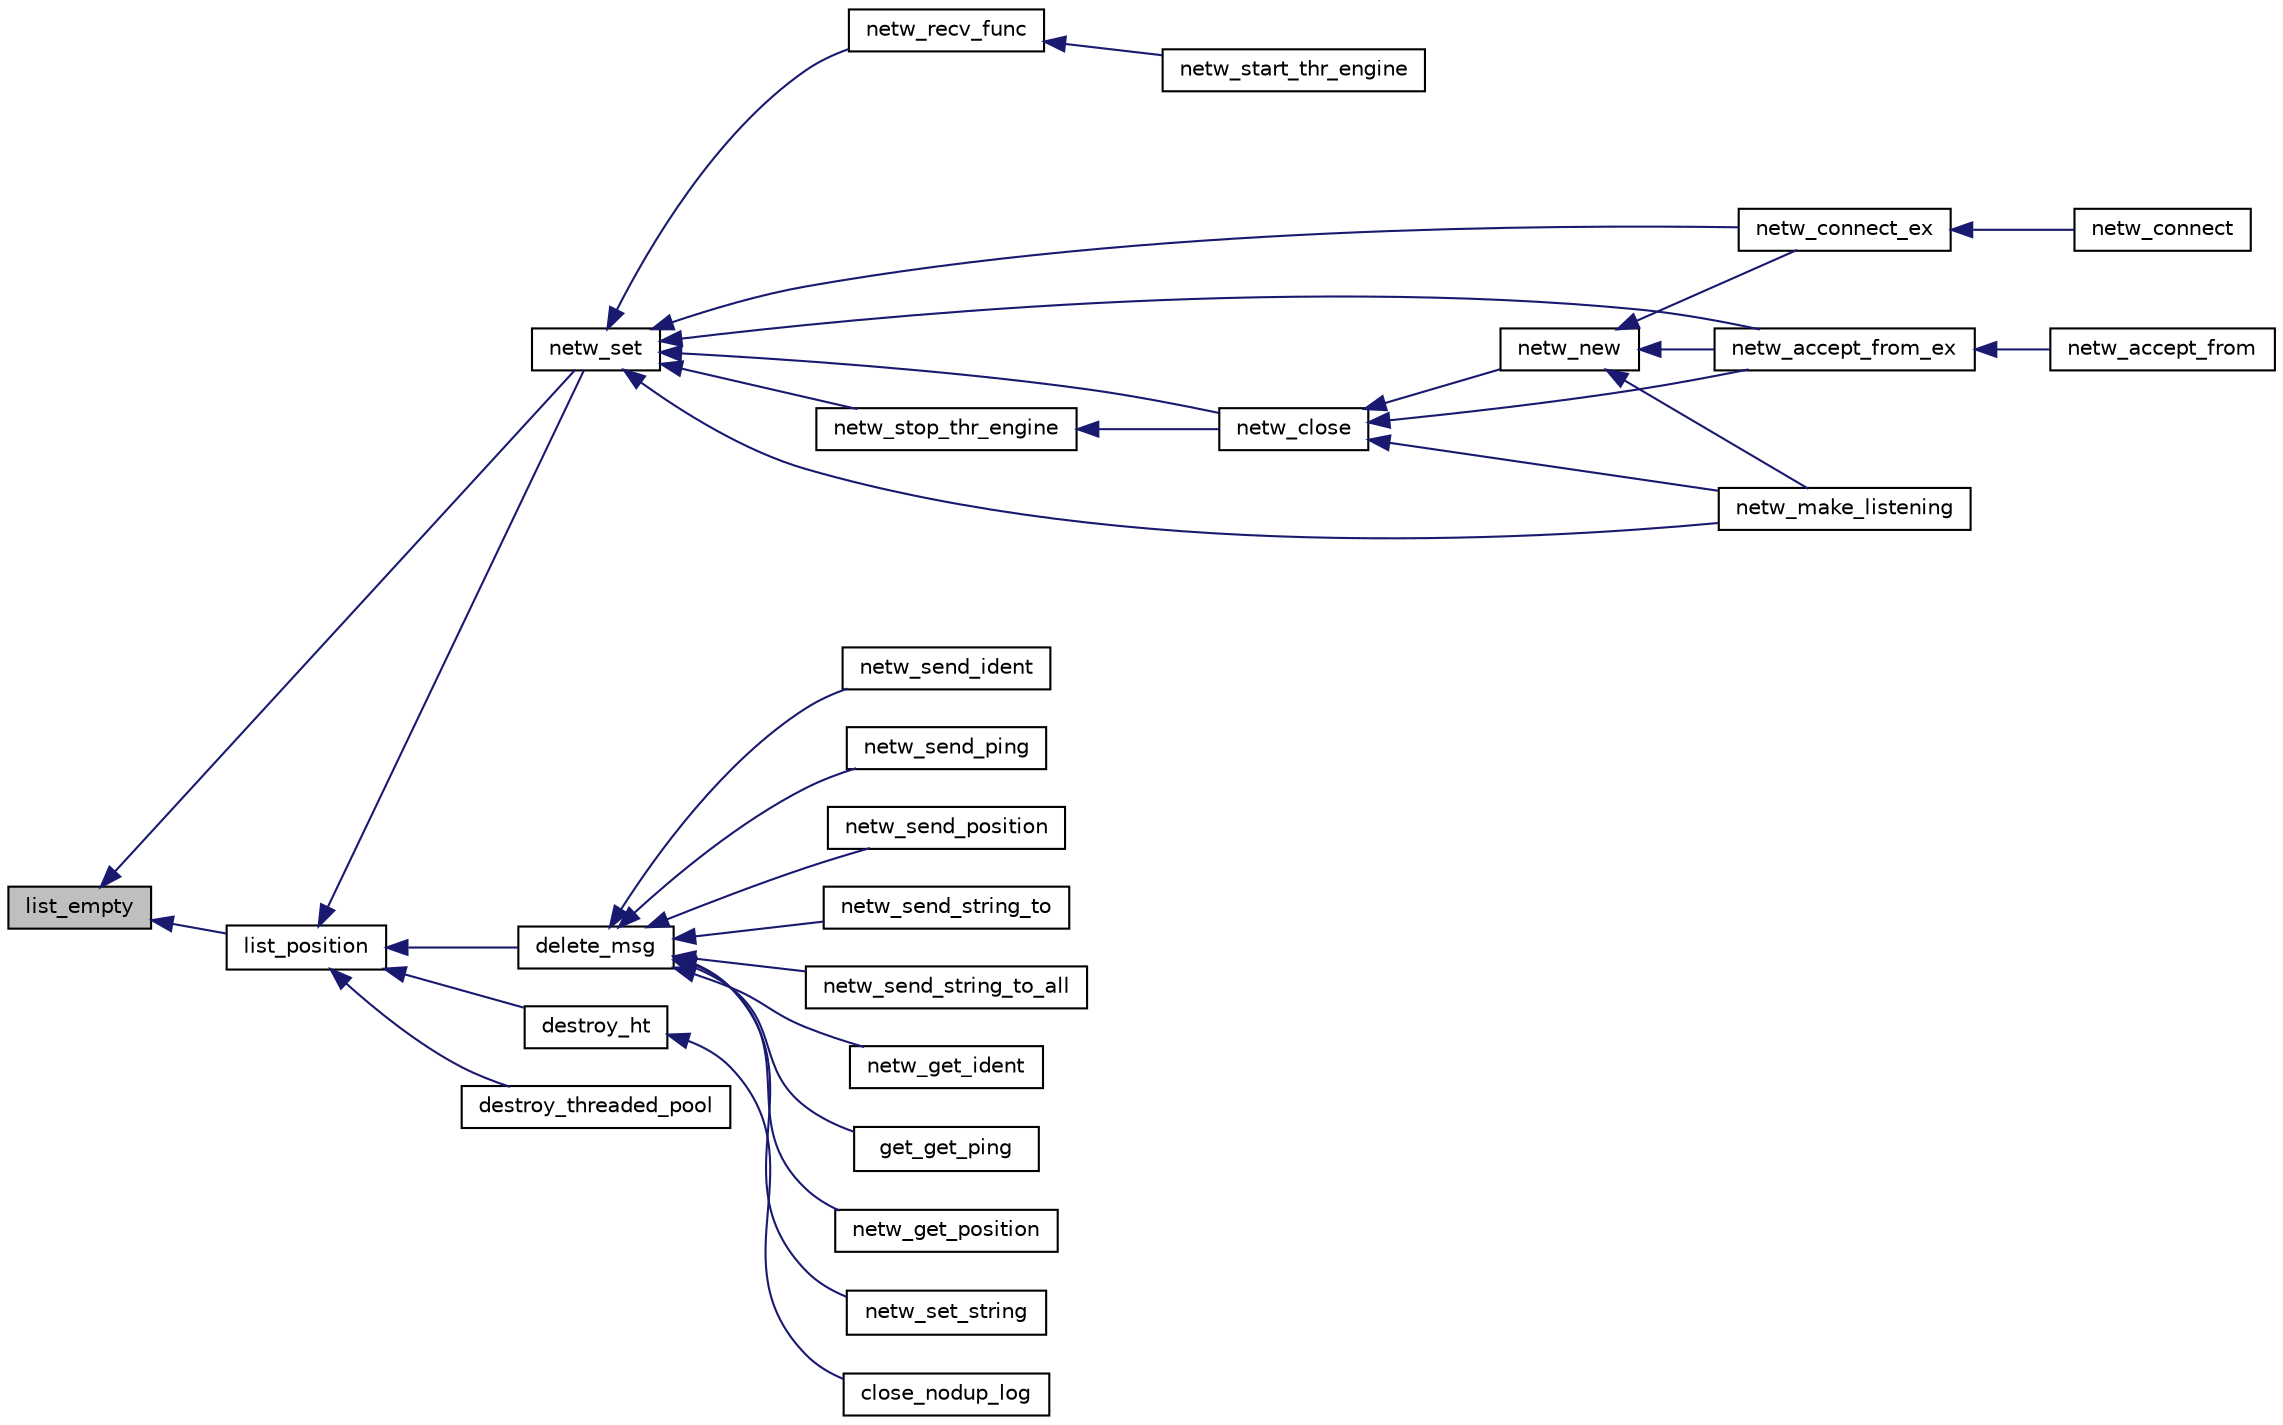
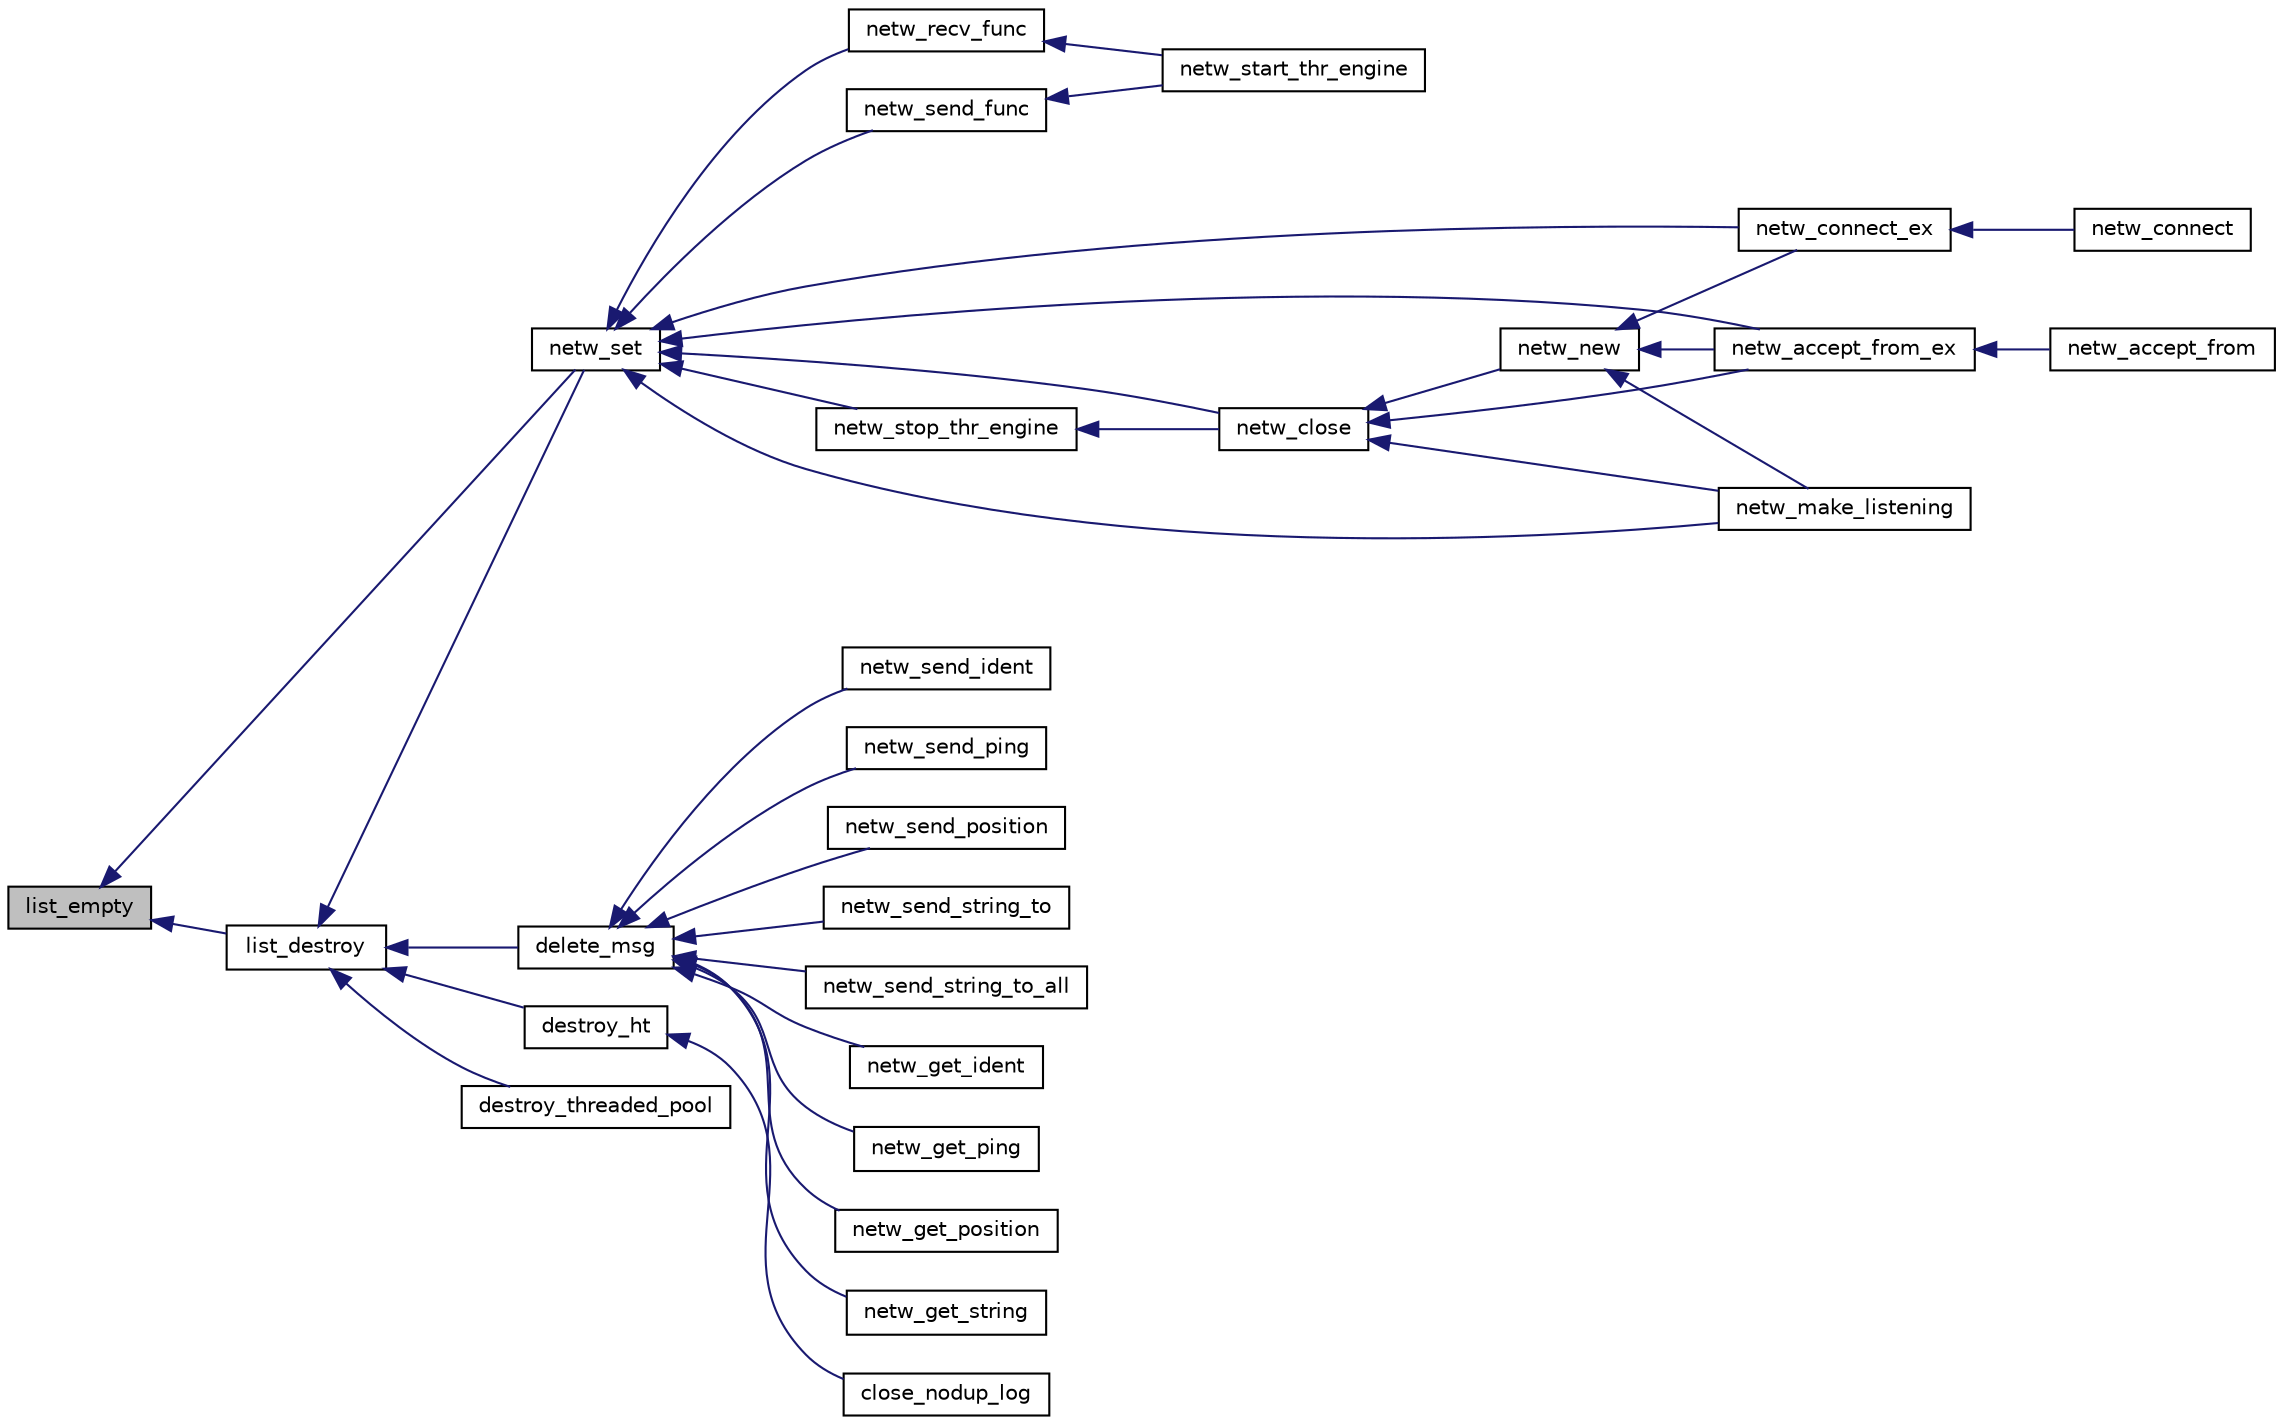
  digraph {
    rankdir=LR
    node [color=black fillcolor=white fontname=Helvetica fontsize=10 shape=record style=filled]
    edge [color=midnightblue dir=back fontname=Helvetica fontsize=10 labelfontname=Helvetica labelfontsize=10 style=solid]
    n1 [fillcolor=grey75 fontcolor=black height=0.2 label=list_empty width=0.4]
-   n2 [height=0.2 label=list_position width=0.4]
+   n2 [height=0.2 label=list_destroy width=0.4]
    n3 [height=0.2 label=netw_set width=0.4]
    n4 [height=0.2 label=delete_msg width=0.4]
    n5 [height=0.2 label=destroy_ht width=0.4]
    n6 [height=0.2 label=destroy_threaded_pool width=0.4]
    n7 [height=0.2 label=netw_accept_from_ex width=0.4]
    n8 [height=0.2 label=netw_close width=0.4]
    n9 [height=0.2 label=netw_connect_ex width=0.4]
    n10 [height=0.2 label=netw_make_listening width=0.4]
    n11 [height=0.2 label=netw_recv_func width=0.4]
+   n12 [height=0.2 label=netw_send_func width=0.4]
    n13 [height=0.2 label=netw_stop_thr_engine width=0.4]
    n14 [height=0.2 label=netw_get_ident width=0.4]
-   n15 [height=0.2 label=get_get_ping width=0.4]
+   n15 [height=0.2 label=netw_get_ping width=0.4]
    n16 [height=0.2 label=netw_get_position width=0.4]
-   n17 [height=0.2 label=netw_set_string width=0.4]
+   n17 [height=0.2 label=netw_get_string width=0.4]
    n18 [height=0.2 label=netw_send_ident width=0.4]
    n19 [height=0.2 label=netw_send_ping width=0.4]
    n20 [height=0.2 label=netw_send_position width=0.4]
    n21 [height=0.2 label=netw_send_string_to width=0.4]
    n22 [height=0.2 label=netw_send_string_to_all width=0.4]
    n23 [height=0.2 label=close_nodup_log width=0.4]
    n24 [height=0.2 label=netw_accept_from width=0.4]
    n25 [height=0.2 label=netw_new width=0.4]
    n26 [height=0.2 label=netw_connect width=0.4]
    n27 [height=0.2 label=netw_start_thr_engine width=0.4]
    n1 -> n2
    n1 -> n3
    n2 -> n3
    n2 -> n4
    n2 -> n5
    n2 -> n6
    n3 -> n7
    n3 -> n8
    n3 -> n9
    n3 -> n10
    n3 -> n11
+   n3 -> n12
    n3 -> n13
    n4 -> n14
    n4 -> n15
    n4 -> n16
    n4 -> n17
    n4 -> n18
    n4 -> n19
    n4 -> n20
    n4 -> n21
    n4 -> n22
    n5 -> n23
    n7 -> n24
    n8 -> n7
    n8 -> n10
    n8 -> n25
    n9 -> n26
    n11 -> n27
+   n12 -> n27
    n13 -> n8
    n25 -> n7
    n25 -> n9
    n25 -> n10
  }
